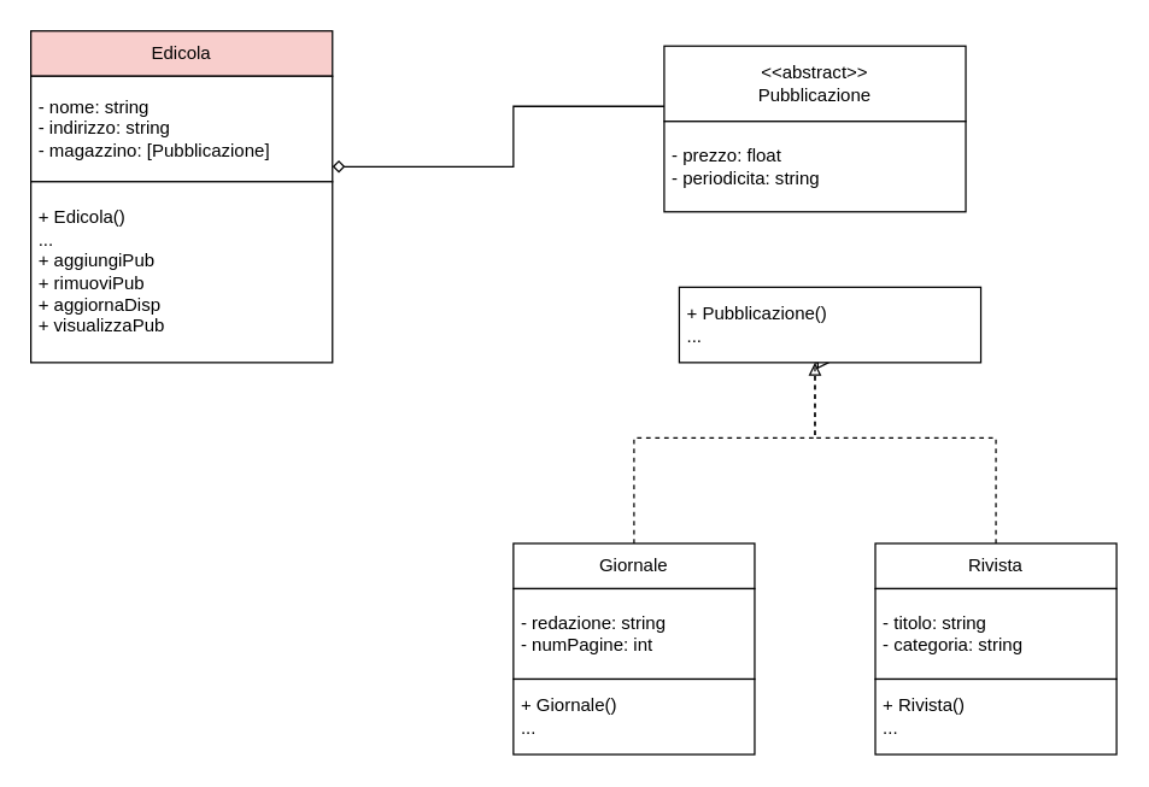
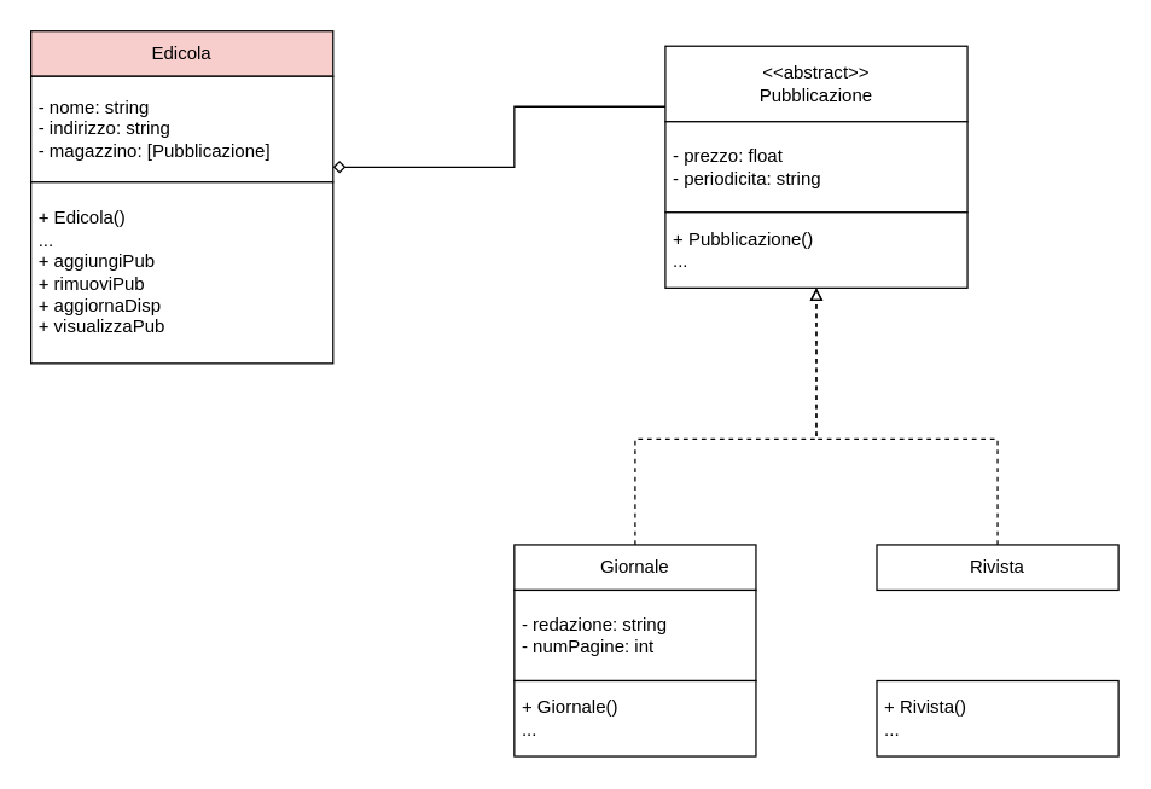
  <mxCell id="0" />
  <mxCell id="1" parent="0" />
  <mxCell id="2" style="edgeStyle=orthogonalEdgeStyle;rounded=0;orthogonalLoop=1;jettySize=auto;html=1;endArrow=block;endFill=0;dashed=1;" parent="1" source="3" target="13" edge="1"><mxGeometry relative="1" as="geometry"><Array as="points"><mxPoint x="420" y="290" /><mxPoint x="540" y="290" /></Array></mxGeometry></mxCell>
  <mxCell id="3" value="Giornale" style="rounded=0;whiteSpace=wrap;html=1;" parent="1" vertex="1"><mxGeometry x="340" y="360" width="160" height="30" as="geometry" /></mxCell>
  <mxCell id="4" value="&amp;nbsp;- redazione: string&lt;br&gt;&amp;nbsp;- numPagine: int" style="rounded=0;whiteSpace=wrap;html=1;direction=east;align=left;" parent="1" vertex="1"><mxGeometry x="340" y="390" width="160" height="60" as="geometry" /></mxCell>
  <mxCell id="5" value="&amp;nbsp;+ Giornale()&lt;br&gt;&amp;nbsp;..." style="rounded=0;whiteSpace=wrap;html=1;align=left;" parent="1" vertex="1"><mxGeometry x="340" y="450" width="160" height="50" as="geometry" /></mxCell>
  <mxCell id="6" style="edgeStyle=orthogonalEdgeStyle;rounded=0;orthogonalLoop=1;jettySize=auto;html=1;entryX=0.5;entryY=1;entryDx=0;entryDy=0;endArrow=block;endFill=0;dashed=1;" parent="1" source="7" target="13" edge="1"><mxGeometry relative="1" as="geometry"><Array as="points"><mxPoint x="660" y="290" /><mxPoint x="540" y="290" /></Array></mxGeometry></mxCell>
  <mxCell id="7" value="Rivista" style="rounded=0;whiteSpace=wrap;html=1;" parent="1" vertex="1"><mxGeometry x="580" y="360" width="160" height="30" as="geometry" /></mxCell>
- <mxCell id="8" value="&amp;nbsp;- titolo: string&lt;br&gt;&amp;nbsp;- categoria: string" style="rounded=0;whiteSpace=wrap;html=1;direction=east;align=left;" parent="1" vertex="1"><mxGeometry x="580" y="390" width="160" height="60" as="geometry" /></mxCell>
  <mxCell id="9" value="&amp;nbsp;+ Rivista()&lt;br&gt;&amp;nbsp;..." style="rounded=0;whiteSpace=wrap;html=1;align=left;" parent="1" vertex="1"><mxGeometry x="580" y="450" width="160" height="50" as="geometry" /></mxCell>
  <mxCell id="10" style="edgeStyle=orthogonalEdgeStyle;rounded=0;orthogonalLoop=1;jettySize=auto;html=1;endArrow=diamond;endFill=0;" parent="1" target="15" edge="1"><mxGeometry relative="1" as="geometry"><Array as="points"><mxPoint x="340" y="70" /><mxPoint x="340" y="110" /></Array><mxPoint x="450" y="70" as="sourcePoint" /><mxPoint x="230" y="100" as="targetPoint" /></mxGeometry></mxCell>
  <mxCell id="11" value="&amp;lt;&amp;lt;abstract&amp;gt;&amp;gt;&lt;br&gt;Pubblicazione" style="rounded=0;whiteSpace=wrap;html=1;" parent="1" vertex="1"><mxGeometry x="440" y="30" width="200" height="50" as="geometry" /></mxCell>
  <mxCell id="12" value="&amp;nbsp;- prezzo: float&lt;br&gt;&amp;nbsp;- periodicita: string" style="rounded=0;whiteSpace=wrap;html=1;direction=east;align=left;" parent="1" vertex="1"><mxGeometry x="440" y="80" width="200" height="60" as="geometry" /></mxCell>
- <mxCell id="13" value="&amp;nbsp;+ Pubblicazione()&lt;br&gt;&amp;nbsp;..." style="rounded=0;whiteSpace=wrap;html=1;align=left;" parent="1" vertex="1"><mxGeometry x="450" y="190" width="200" height="50" as="geometry" /></mxCell>
+ <mxCell id="13" value="&amp;nbsp;+ Pubblicazione()&lt;br&gt;&amp;nbsp;..." style="rounded=0;whiteSpace=wrap;html=1;align=left;" parent="1" vertex="1"><mxGeometry x="440" y="140" width="200" height="50" as="geometry" /></mxCell>
  <mxCell id="14" value="Edicola" style="rounded=0;whiteSpace=wrap;html=1;fillColor=#f8cecc;" parent="1" vertex="1"><mxGeometry x="20" y="20" width="200" height="30" as="geometry" /></mxCell>
  <mxCell id="15" value="&amp;nbsp;- nome: string&lt;br&gt;&amp;nbsp;- indirizzo: string&lt;br&gt;&amp;nbsp;- magazzino: [Pubblicazione]" style="rounded=0;whiteSpace=wrap;html=1;direction=east;align=left;" parent="1" vertex="1"><mxGeometry x="20" y="50" width="200" height="70" as="geometry" /></mxCell>
  <mxCell id="16" value="&amp;nbsp;+ Edicola()&lt;br&gt;&amp;nbsp;...&lt;br&gt;&amp;nbsp;+ aggiungiPub&lt;br&gt;&amp;nbsp;+ rimuoviPub&lt;br&gt;&amp;nbsp;+ aggiornaDisp&lt;br&gt;&amp;nbsp;+ visualizzaPub" style="rounded=0;whiteSpace=wrap;html=1;align=left;" parent="1" vertex="1"><mxGeometry x="20" y="120" width="200" height="120" as="geometry" /></mxCell>
